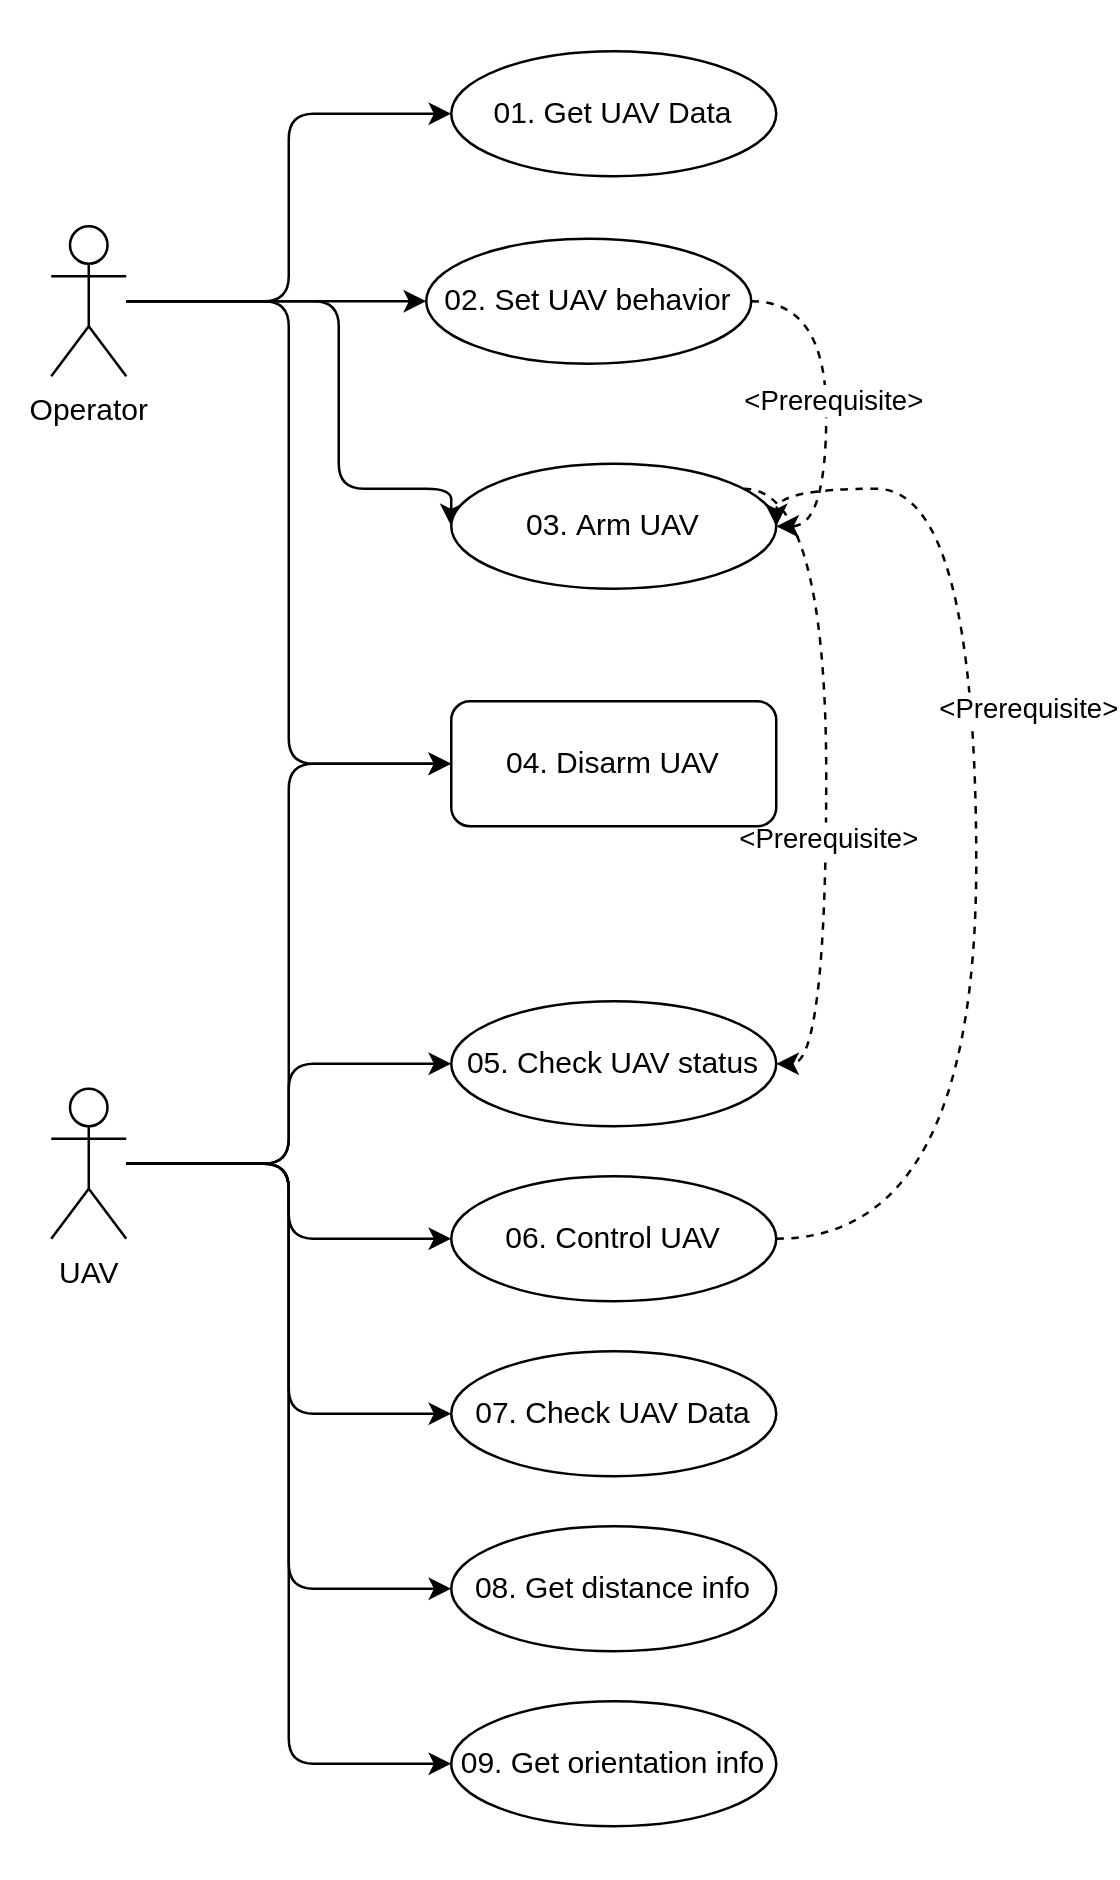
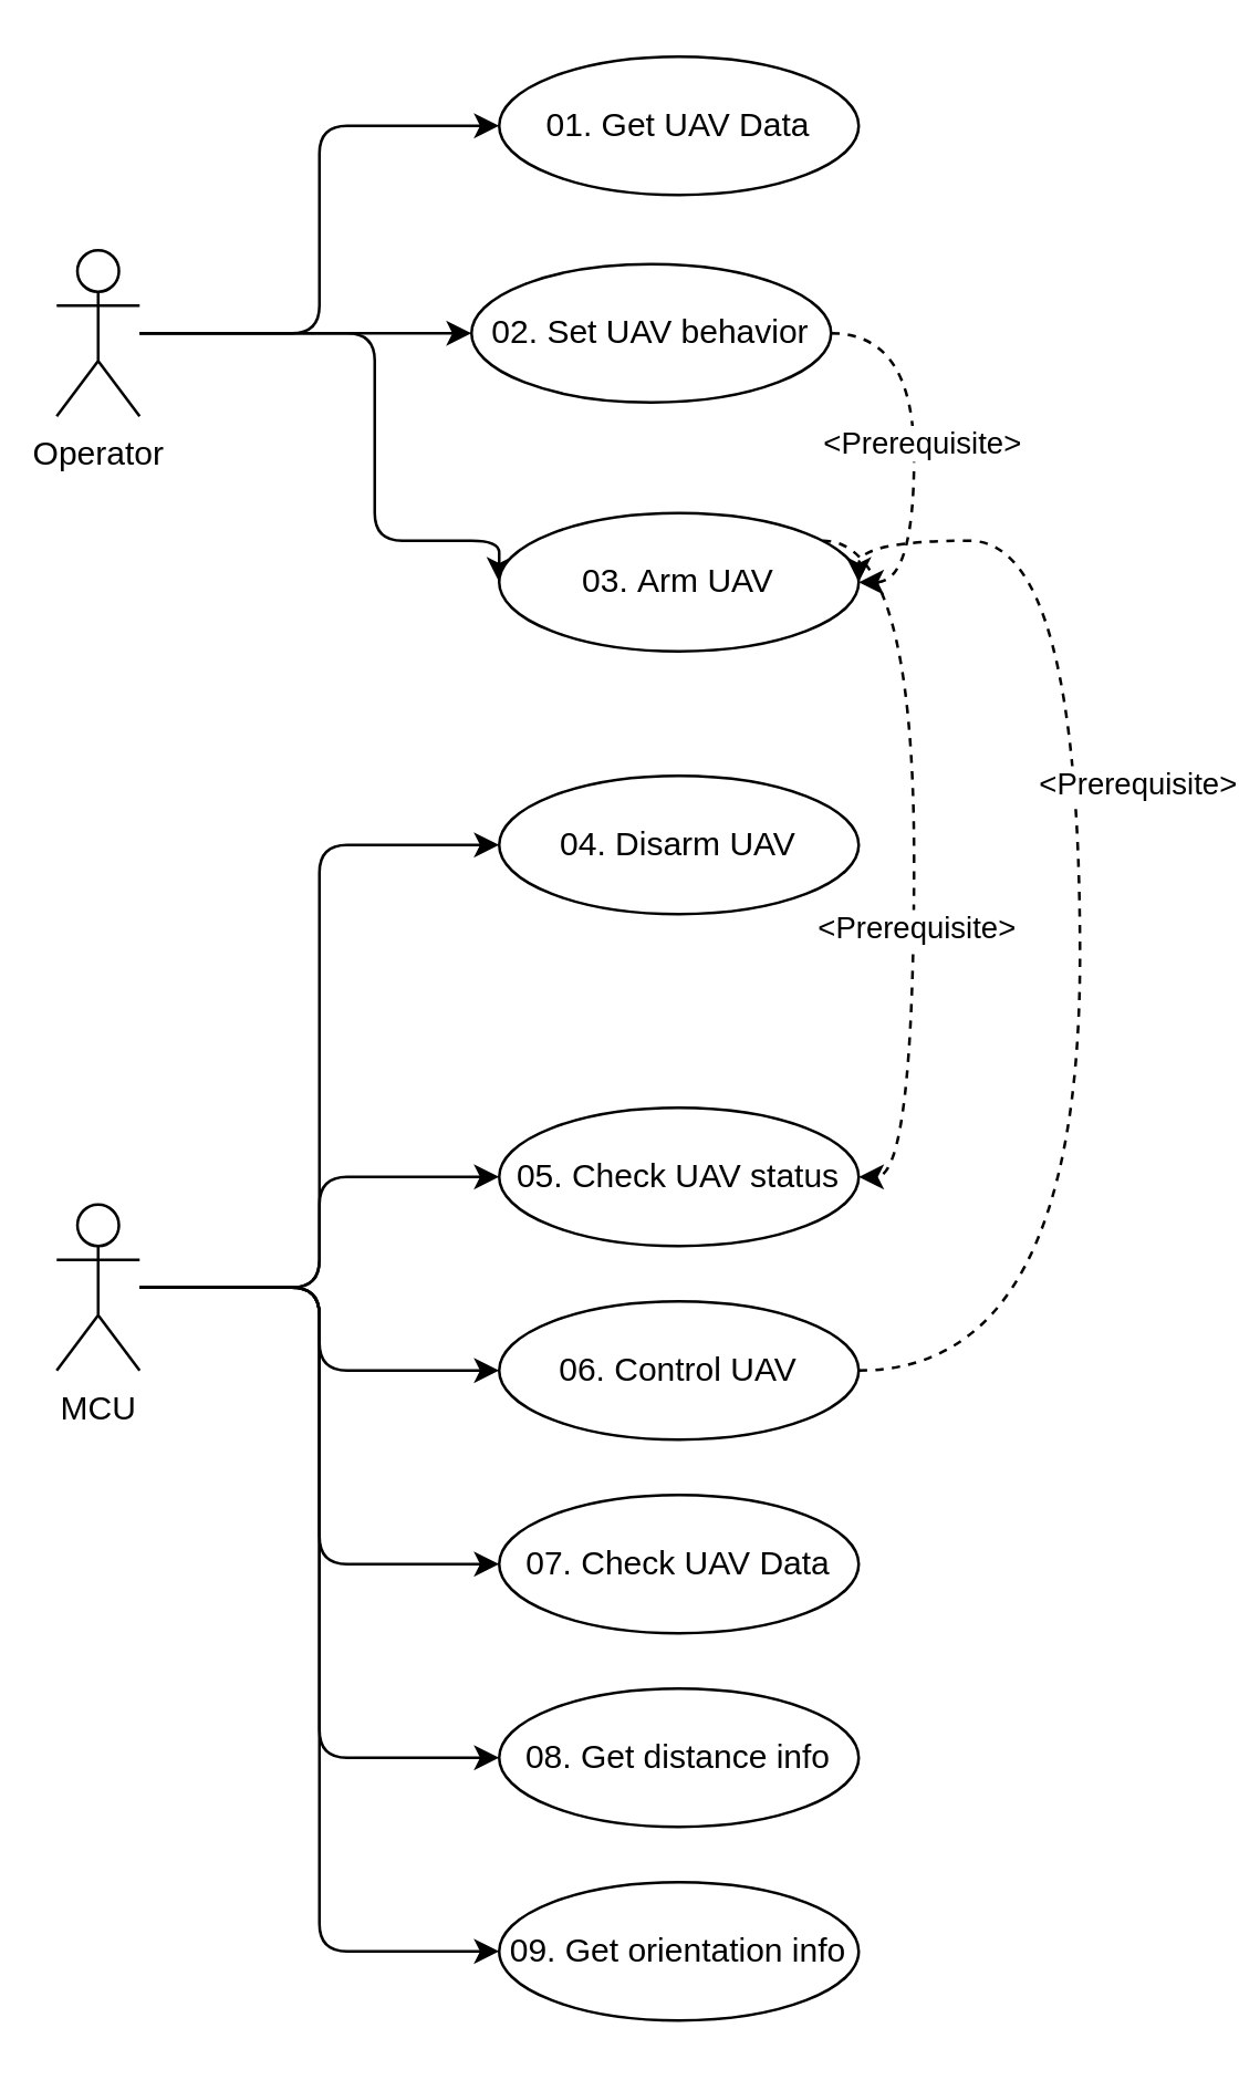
  <mxCell id="0" />
  <mxCell id="1" parent="0" />
  <mxCell id="2" style="edgeStyle=orthogonalEdgeStyle;rounded=1;orthogonalLoop=1;jettySize=auto;html=1;entryX=0;entryY=0.5;entryDx=0;entryDy=0;curved=0;" edge="1" parent="1" source="6" target="20"><mxGeometry relative="1" as="geometry" /></mxCell>
  <mxCell id="3" style="edgeStyle=orthogonalEdgeStyle;rounded=1;orthogonalLoop=1;jettySize=auto;html=1;entryX=0;entryY=0.5;entryDx=0;entryDy=0;strokeColor=default;curved=0;" edge="1" parent="1" source="6" target="23"><mxGeometry relative="1" as="geometry" /></mxCell>
  <mxCell id="4" style="edgeStyle=orthogonalEdgeStyle;rounded=1;orthogonalLoop=1;jettySize=auto;html=1;entryX=0;entryY=0.5;entryDx=0;entryDy=0;curved=0;" edge="1" parent="1" source="6" target="16"><mxGeometry relative="1" as="geometry"><Array as="points"><mxPoint x="135" y="120" /><mxPoint x="135" y="195" /></Array></mxGeometry></mxCell>
- <mxCell id="5" style="edgeStyle=orthogonalEdgeStyle;rounded=1;orthogonalLoop=1;jettySize=auto;html=1;entryX=0;entryY=0.5;entryDx=0;entryDy=0;curved=0;" edge="1" parent="1" source="6" target="27"><mxGeometry relative="1" as="geometry" /></mxCell>
  <mxCell id="6" value="Operator&lt;div&gt;&lt;br&gt;&lt;/div&gt;" style="shape=umlActor;verticalLabelPosition=bottom;verticalAlign=top;html=1;outlineConnect=0;" vertex="1" parent="1"><mxGeometry x="20" y="90" width="30" height="60" as="geometry" /></mxCell>
  <mxCell id="7" style="edgeStyle=orthogonalEdgeStyle;rounded=1;orthogonalLoop=1;jettySize=auto;html=1;entryX=0;entryY=0.5;entryDx=0;entryDy=0;curved=0;" edge="1" parent="1" source="13" target="19"><mxGeometry relative="1" as="geometry" /></mxCell>
  <mxCell id="8" style="edgeStyle=orthogonalEdgeStyle;rounded=1;orthogonalLoop=1;jettySize=auto;html=1;entryX=0;entryY=0.5;entryDx=0;entryDy=0;curved=0;" edge="1" parent="1" source="13" target="24"><mxGeometry relative="1" as="geometry" /></mxCell>
  <mxCell id="9" style="edgeStyle=orthogonalEdgeStyle;rounded=1;orthogonalLoop=1;jettySize=auto;html=1;entryX=0;entryY=0.5;entryDx=0;entryDy=0;curved=0;" edge="1" parent="1" source="13" target="25"><mxGeometry relative="1" as="geometry" /></mxCell>
  <mxCell id="10" style="edgeStyle=orthogonalEdgeStyle;rounded=1;orthogonalLoop=1;jettySize=auto;html=1;entryX=0;entryY=0.5;entryDx=0;entryDy=0;curved=0;" edge="1" parent="1" source="13" target="26"><mxGeometry relative="1" as="geometry" /></mxCell>
  <mxCell id="11" style="edgeStyle=orthogonalEdgeStyle;rounded=1;orthogonalLoop=1;jettySize=auto;html=1;entryX=0;entryY=0.5;entryDx=0;entryDy=0;curved=0;" edge="1" parent="1" source="13" target="27"><mxGeometry relative="1" as="geometry" /></mxCell>
  <mxCell id="12" style="edgeStyle=orthogonalEdgeStyle;rounded=1;orthogonalLoop=1;jettySize=auto;html=1;entryX=0;entryY=0.5;entryDx=0;entryDy=0;curved=0;" edge="1" parent="1" source="13" target="28"><mxGeometry relative="1" as="geometry" /></mxCell>
- <mxCell id="13" value="UAV" style="shape=umlActor;verticalLabelPosition=bottom;verticalAlign=top;html=1;outlineConnect=0;" vertex="1" parent="1"><mxGeometry x="20" y="435" width="30" height="60" as="geometry" /></mxCell>
+ <mxCell id="13" value="MCU" style="shape=umlActor;verticalLabelPosition=bottom;verticalAlign=top;html=1;outlineConnect=0;" vertex="1" parent="1"><mxGeometry x="20" y="435" width="30" height="60" as="geometry" /></mxCell>
  <mxCell id="14" style="edgeStyle=orthogonalEdgeStyle;rounded=0;orthogonalLoop=1;jettySize=auto;html=1;entryX=1;entryY=0.5;entryDx=0;entryDy=0;curved=1;dashed=1;" edge="1" parent="1" source="16" target="28"><mxGeometry relative="1" as="geometry"><Array as="points"><mxPoint x="330" y="195" /><mxPoint x="330" y="425" /></Array></mxGeometry></mxCell>
  <mxCell id="15" value="&amp;lt;Prerequisite&amp;gt;" style="edgeLabel;html=1;align=center;verticalAlign=middle;resizable=0;points=[];" vertex="1" connectable="0" parent="14"><mxGeometry x="0.016" relative="1" as="geometry"><mxPoint y="28" as="offset" /></mxGeometry></mxCell>
  <mxCell id="16" value="03.&amp;nbsp;Arm UAV" style="ellipse;whiteSpace=wrap;html=1;" vertex="1" parent="1"><mxGeometry x="180" y="185" width="130" height="50" as="geometry" /></mxCell>
  <mxCell id="17" style="edgeStyle=orthogonalEdgeStyle;rounded=0;orthogonalLoop=1;jettySize=auto;html=1;entryX=1;entryY=0.5;entryDx=0;entryDy=0;curved=1;dashed=1;exitX=1;exitY=0.5;exitDx=0;exitDy=0;" edge="1" parent="1" source="19" target="16"><mxGeometry relative="1" as="geometry"><Array as="points"><mxPoint x="390" y="495" /><mxPoint x="390" y="195" /></Array></mxGeometry></mxCell>
  <mxCell id="18" value="&amp;lt;Prerequisite&amp;gt;" style="edgeLabel;html=1;align=center;verticalAlign=middle;resizable=0;points=[];" vertex="1" connectable="0" parent="17"><mxGeometry x="0.027" relative="1" as="geometry"><mxPoint x="20" y="-49" as="offset" /></mxGeometry></mxCell>
  <mxCell id="19" value="06.&amp;nbsp;Control UAV" style="ellipse;whiteSpace=wrap;html=1;" vertex="1" parent="1"><mxGeometry x="180" y="470" width="130" height="50" as="geometry" /></mxCell>
  <mxCell id="20" value="01. Get UAV Data" style="ellipse;whiteSpace=wrap;html=1;" vertex="1" parent="1"><mxGeometry x="180" y="20" width="130" height="50" as="geometry" /></mxCell>
  <mxCell id="21" style="edgeStyle=orthogonalEdgeStyle;rounded=0;orthogonalLoop=1;jettySize=auto;html=1;entryX=1;entryY=0.5;entryDx=0;entryDy=0;exitX=1;exitY=0.5;exitDx=0;exitDy=0;dashed=1;curved=1;" edge="1" parent="1" source="23" target="16"><mxGeometry relative="1" as="geometry" /></mxCell>
  <mxCell id="22" value="&amp;lt;Prerequisite&amp;gt;" style="edgeLabel;html=1;align=center;verticalAlign=middle;resizable=0;points=[];" vertex="1" connectable="0" parent="21"><mxGeometry x="-0.012" y="2" relative="1" as="geometry"><mxPoint as="offset" /></mxGeometry></mxCell>
  <mxCell id="23" value="02.&amp;nbsp;Set UAV behavior" style="ellipse;whiteSpace=wrap;html=1;" vertex="1" parent="1"><mxGeometry x="170" y="95" width="130" height="50" as="geometry" /></mxCell>
  <mxCell id="24" value="07.&amp;nbsp;Check UAV Data" style="ellipse;whiteSpace=wrap;html=1;" vertex="1" parent="1"><mxGeometry x="180" y="540" width="130" height="50" as="geometry" /></mxCell>
  <mxCell id="25" value="08.&amp;nbsp;Get distance info" style="ellipse;whiteSpace=wrap;html=1;" vertex="1" parent="1"><mxGeometry x="180" y="610" width="130" height="50" as="geometry" /></mxCell>
  <mxCell id="26" value="09.&amp;nbsp;Get orientation info" style="ellipse;whiteSpace=wrap;html=1;" vertex="1" parent="1"><mxGeometry x="180" y="680" width="130" height="50" as="geometry" /></mxCell>
- <mxCell id="27" value="04. Disarm UAV" style="whiteSpace=wrap;html=1;rounded=1;" vertex="1" parent="1"><mxGeometry x="180" y="280" width="130" height="50" as="geometry" /></mxCell>
+ <mxCell id="27" value="04. Disarm UAV" style="ellipse;whiteSpace=wrap;html=1;" vertex="1" parent="1"><mxGeometry x="180" y="280" width="130" height="50" as="geometry" /></mxCell>
  <mxCell id="28" value="05. Check UAV status" style="ellipse;whiteSpace=wrap;html=1;" vertex="1" parent="1"><mxGeometry x="180" y="400" width="130" height="50" as="geometry" /></mxCell>
